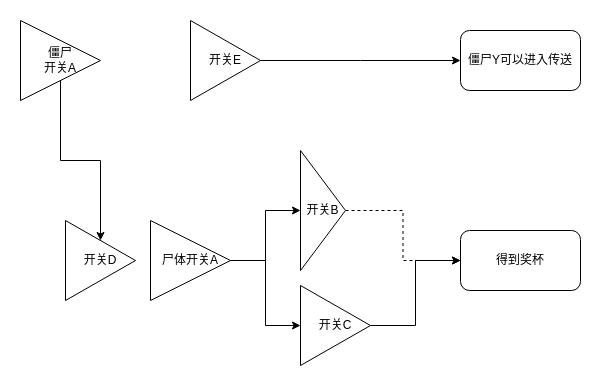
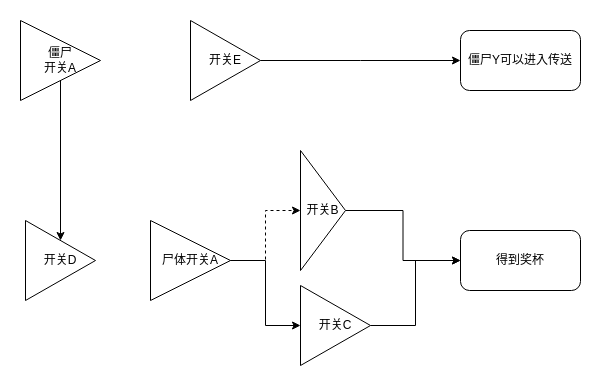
  <mxCell id="0" />
  <mxCell id="1" parent="0" />
  <mxCell id="2" value="得到奖杯" style="rounded=1;whiteSpace=wrap;html=1;" vertex="1" parent="1"><mxGeometry x="460" y="230" width="120" height="60" as="geometry" /></mxCell>
- <mxCell id="3" value="" style="edgeStyle=orthogonalEdgeStyle;rounded=0;orthogonalLoop=1;jettySize=auto;html=1;entryX=0;entryY=0.5;entryDx=0;entryDy=0;dashed=1;" edge="1" parent="1" source="4" target="2"><mxGeometry relative="1" as="geometry" /></mxCell>
+ <mxCell id="3" value="" style="edgeStyle=orthogonalEdgeStyle;rounded=0;orthogonalLoop=1;jettySize=auto;html=1;entryX=0;entryY=0.5;entryDx=0;entryDy=0;" edge="1" parent="1" source="4" target="2"><mxGeometry relative="1" as="geometry" /></mxCell>
  <mxCell id="4" value="开关B" style="triangle;whiteSpace=wrap;html=1;" vertex="1" parent="1"><mxGeometry x="300" y="150" width="45" height="120" as="geometry" /></mxCell>
  <mxCell id="5" value="" style="edgeStyle=orthogonalEdgeStyle;rounded=0;orthogonalLoop=1;jettySize=auto;html=1;" edge="1" parent="1" source="6" target="2"><mxGeometry relative="1" as="geometry" /></mxCell>
  <mxCell id="6" value="开关C" style="triangle;whiteSpace=wrap;html=1;" vertex="1" parent="1"><mxGeometry x="300" y="285" width="70" height="80" as="geometry" /></mxCell>
- <mxCell id="7" value="开关D" style="triangle;whiteSpace=wrap;html=1;" vertex="1" parent="1"><mxGeometry x="65" y="220" width="70" height="80" as="geometry" /></mxCell>
- <mxCell id="8" value="" style="edgeStyle=orthogonalEdgeStyle;rounded=0;orthogonalLoop=1;jettySize=auto;html=1;entryX=0;entryY=0.5;entryDx=0;entryDy=0;" edge="1" parent="1" source="10" target="4"><mxGeometry relative="1" as="geometry" /></mxCell>
+ <mxCell id="7" value="开关D" style="triangle;whiteSpace=wrap;html=1;" vertex="1" parent="1"><mxGeometry x="25" y="220" width="70" height="80" as="geometry" /></mxCell>
+ <mxCell id="8" value="" style="edgeStyle=orthogonalEdgeStyle;rounded=0;orthogonalLoop=1;jettySize=auto;html=1;entryX=0;entryY=0.5;entryDx=0;entryDy=0;dashed=1;" edge="1" parent="1" source="10" target="4"><mxGeometry relative="1" as="geometry" /></mxCell>
  <mxCell id="9" style="edgeStyle=orthogonalEdgeStyle;rounded=0;orthogonalLoop=1;jettySize=auto;html=1;entryX=0;entryY=0.5;entryDx=0;entryDy=0;" edge="1" parent="1" source="10" target="6"><mxGeometry relative="1" as="geometry"><mxPoint x="270" y="260" as="targetPoint" /></mxGeometry></mxCell>
  <mxCell id="10" value="尸体开关A" style="triangle;whiteSpace=wrap;html=1;" vertex="1" parent="1"><mxGeometry x="150" y="220" width="80" height="80" as="geometry" /></mxCell>
  <mxCell id="11" value="" style="edgeStyle=orthogonalEdgeStyle;rounded=0;orthogonalLoop=1;jettySize=auto;html=1;" edge="1" parent="1" source="12" target="7"><mxGeometry relative="1" as="geometry" /></mxCell>
  <mxCell id="12" value="僵尸&lt;br&gt;开关A" style="triangle;whiteSpace=wrap;html=1;" vertex="1" parent="1"><mxGeometry y="20" width="80" height="80" as="geometry" x="20" /></mxCell>
  <mxCell id="13" value="" style="edgeStyle=orthogonalEdgeStyle;rounded=0;orthogonalLoop=1;jettySize=auto;html=1;" edge="1" parent="1" source="14"><mxGeometry relative="1" as="geometry"><mxPoint x="460" y="60" as="targetPoint" /></mxGeometry></mxCell>
  <mxCell id="14" value="开关E" style="triangle;whiteSpace=wrap;html=1;" vertex="1" parent="1"><mxGeometry x="190" y="20" width="70" height="80" as="geometry" /></mxCell>
  <mxCell id="15" value="&lt;span&gt;僵尸Y可以进入传送&lt;/span&gt;" style="rounded=1;whiteSpace=wrap;html=1;" vertex="1" parent="1"><mxGeometry x="460" y="30" width="120" height="60" as="geometry" /></mxCell>
